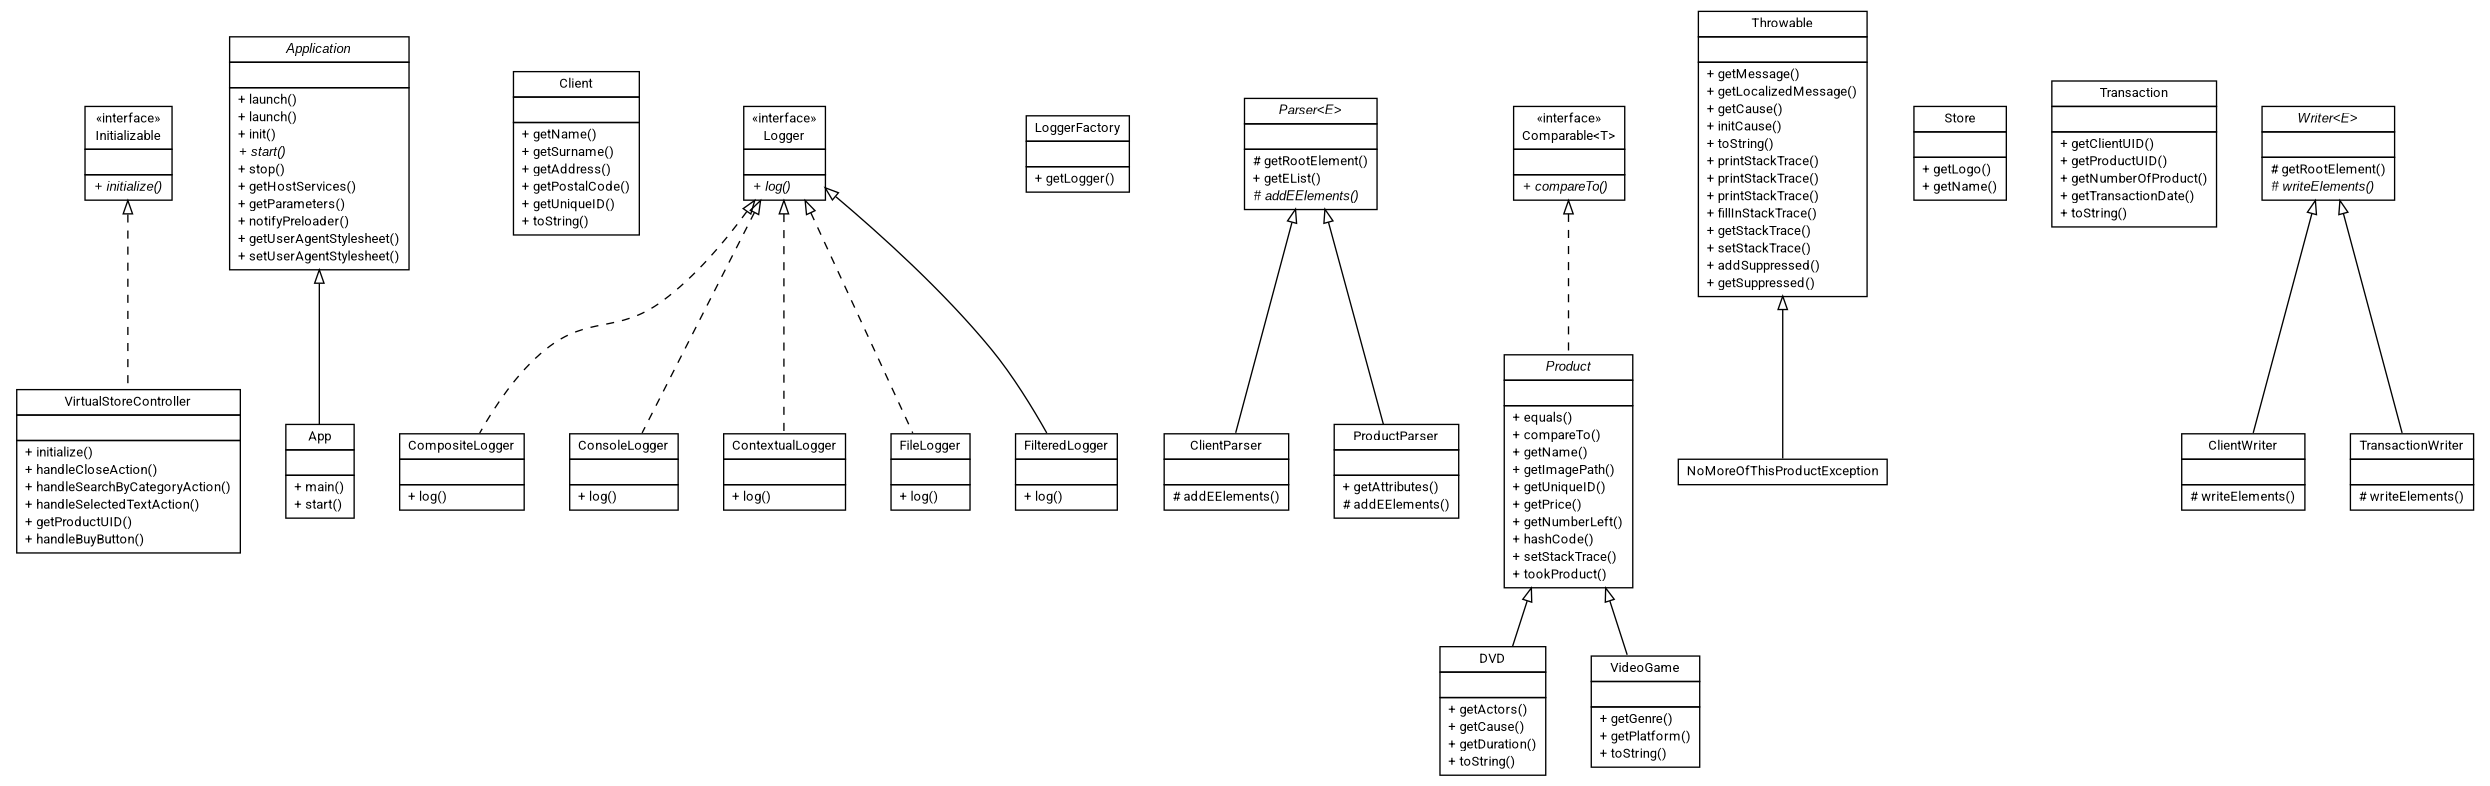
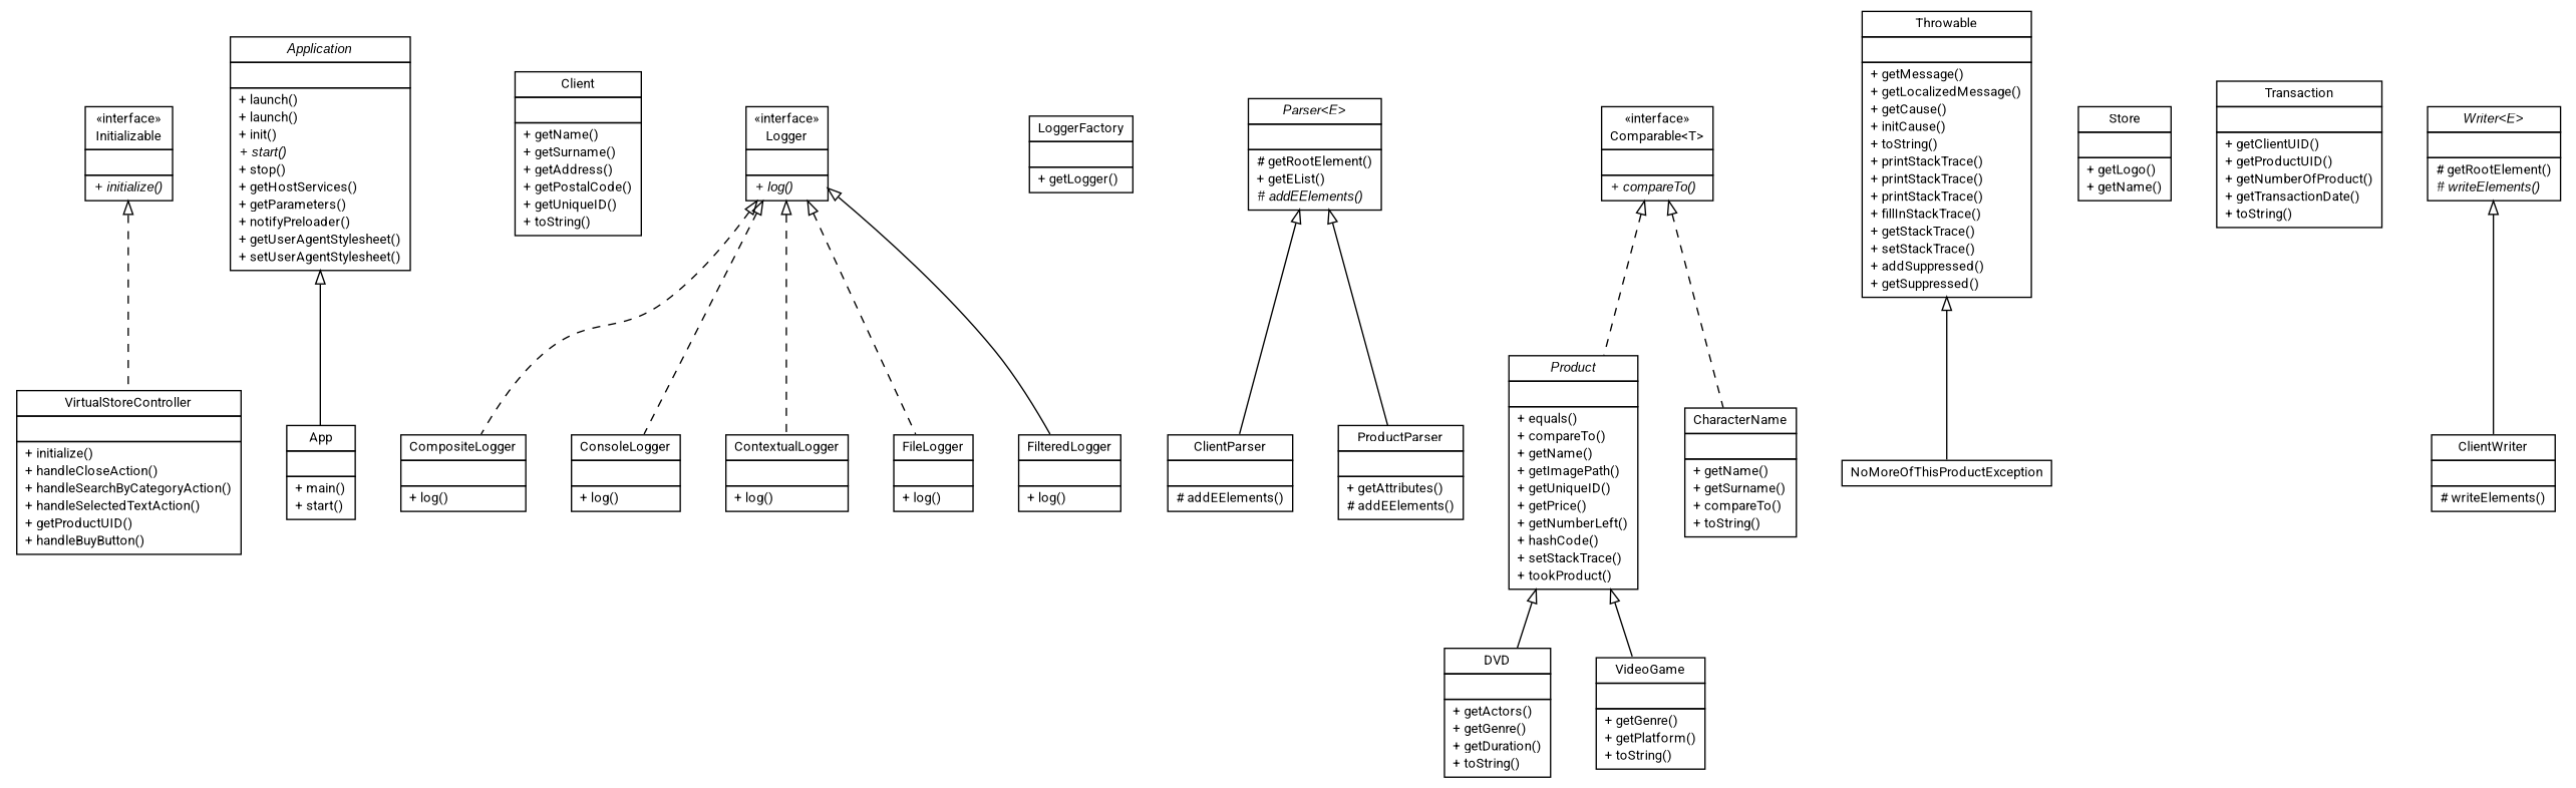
  digraph {
    fontname=Roboto
    nodesep=0.25
    ranksep=0.5
    node [fontcolor=black fontname=Roboto fontsize=10.0 shape=plaintext]
    edge [arrowtail=empty dir=back fontname=Roboto fontsize=10 headport=p labelfontname=arial labelfontsize=10 tailport=p]
    n1 [label=<<table title="store.business.gui.controller.VirtualStoreController" border="0" cellborder="1" cellspacing="0" cellpadding="2" port="p"> 		<tr><td><table border="0" cellspacing="0" cellpadding="1"> <tr><td align="center" balign="center"> VirtualStoreController </td></tr> 		</table></td></tr> 		<tr><td><table border="0" cellspacing="0" cellpadding="1"> <tr><td align="left" balign="left">  </td></tr> 		</table></td></tr> 		<tr><td><table border="0" cellspacing="0" cellpadding="1"> <tr><td align="left" balign="left"> + initialize() </td></tr> <tr><td align="left" balign="left"> + handleCloseAction() </td></tr> <tr><td align="left" balign="left"> + handleSearchByCategoryAction() </td></tr> <tr><td align="left" balign="left"> + handleSelectedTextAction() </td></tr> <tr><td align="left" balign="left"> + getProductUID() </td></tr> <tr><td align="left" balign="left"> + handleBuyButton() </td></tr> 		</table></td></tr> 		</table>>]
    n2 [label=<<table title="store.business.gui.view.VirtualStoreView" border="0" cellborder="1" cellspacing="0" cellpadding="2" port="p"> 		<tr><td><table border="0" cellspacing="0" cellpadding="1"> <tr><td align="center" balign="center"> App </td></tr> 		</table></td></tr> 		<tr><td><table border="0" cellspacing="0" cellpadding="1"> <tr><td align="left" balign="left">  </td></tr> 		</table></td></tr> 		<tr><td><table border="0" cellspacing="0" cellpadding="1"> <tr><td align="left" balign="left"> + main() </td></tr> <tr><td align="left" balign="left"> + start() </td></tr> 		</table></td></tr> 		</table>>]
    n3 [label=<<table title="store.business.util.client.Client" border="0" cellborder="1" cellspacing="0" cellpadding="2" port="p"> 		<tr><td><table border="0" cellspacing="0" cellpadding="1"> <tr><td align="center" balign="center"> Client </td></tr> 		</table></td></tr> 		<tr><td><table border="0" cellspacing="0" cellpadding="1"> <tr><td align="left" balign="left">  </td></tr> 		</table></td></tr> 		<tr><td><table border="0" cellspacing="0" cellpadding="1"> <tr><td align="left" balign="left"> + getName() </td></tr> <tr><td align="left" balign="left"> + getSurname() </td></tr> <tr><td align="left" balign="left"> + getAddress() </td></tr> <tr><td align="left" balign="left"> + getPostalCode() </td></tr> <tr><td align="left" balign="left"> + getUniqueID() </td></tr> <tr><td align="left" balign="left"> + toString() </td></tr> 		</table></td></tr> 		</table>>]
    n4 [label=<<table title="store.business.util.logger.CompositeLogger" border="0" cellborder="1" cellspacing="0" cellpadding="2" port="p"> 		<tr><td><table border="0" cellspacing="0" cellpadding="1"> <tr><td align="center" balign="center"> CompositeLogger </td></tr> 		</table></td></tr> 		<tr><td><table border="0" cellspacing="0" cellpadding="1"> <tr><td align="left" balign="left">  </td></tr> 		</table></td></tr> 		<tr><td><table border="0" cellspacing="0" cellpadding="1"> <tr><td align="left" balign="left"> + log() </td></tr> 		</table></td></tr> 		</table>>]
    n5 [label=<<table title="store.business.util.logger.ConsoleLogger" border="0" cellborder="1" cellspacing="0" cellpadding="2" port="p"> 		<tr><td><table border="0" cellspacing="0" cellpadding="1"> <tr><td align="center" balign="center"> ConsoleLogger </td></tr> 		</table></td></tr> 		<tr><td><table border="0" cellspacing="0" cellpadding="1"> <tr><td align="left" balign="left">  </td></tr> 		</table></td></tr> 		<tr><td><table border="0" cellspacing="0" cellpadding="1"> <tr><td align="left" balign="left"> + log() </td></tr> 		</table></td></tr> 		</table>>]
    n6 [label=<<table title="store.business.util.logger.ContextualLogger" border="0" cellborder="1" cellspacing="0" cellpadding="2" port="p"> 		<tr><td><table border="0" cellspacing="0" cellpadding="1"> <tr><td align="center" balign="center"> ContextualLogger </td></tr> 		</table></td></tr> 		<tr><td><table border="0" cellspacing="0" cellpadding="1"> <tr><td align="left" balign="left">  </td></tr> 		</table></td></tr> 		<tr><td><table border="0" cellspacing="0" cellpadding="1"> <tr><td align="left" balign="left"> + log() </td></tr> 		</table></td></tr> 		</table>>]
    n7 [label=<<table title="store.business.util.logger.FileLogger" border="0" cellborder="1" cellspacing="0" cellpadding="2" port="p"> 		<tr><td><table border="0" cellspacing="0" cellpadding="1"> <tr><td align="center" balign="center"> FileLogger </td></tr> 		</table></td></tr> 		<tr><td><table border="0" cellspacing="0" cellpadding="1"> <tr><td align="left" balign="left">  </td></tr> 		</table></td></tr> 		<tr><td><table border="0" cellspacing="0" cellpadding="1"> <tr><td align="left" balign="left"> + log() </td></tr> 		</table></td></tr> 		</table>>]
    n8 [label=<<table title="store.business.util.logger.FilteredLogger" border="0" cellborder="1" cellspacing="0" cellpadding="2" port="p"> 		<tr><td><table border="0" cellspacing="0" cellpadding="1"> <tr><td align="center" balign="center"> FilteredLogger </td></tr> 		</table></td></tr> 		<tr><td><table border="0" cellspacing="0" cellpadding="1"> <tr><td align="left" balign="left">  </td></tr> 		</table></td></tr> 		<tr><td><table border="0" cellspacing="0" cellpadding="1"> <tr><td align="left" balign="left"> + log() </td></tr> 		</table></td></tr> 		</table>>]
    n9 [label=<<table title="store.business.util.logger.Logger" border="0" cellborder="1" cellspacing="0" cellpadding="2" port="p"> 		<tr><td><table border="0" cellspacing="0" cellpadding="1"> <tr><td align="center" balign="center"> &#171;interface&#187; </td></tr> <tr><td align="center" balign="center"> Logger </td></tr> 		</table></td></tr> 		<tr><td><table border="0" cellspacing="0" cellpadding="1"> <tr><td align="left" balign="left">  </td></tr> 		</table></td></tr> 		<tr><td><table border="0" cellspacing="0" cellpadding="1"> <tr><td align="left" balign="left"><font face="arial italic" point-size="10.0"> + log() </font></td></tr> 		</table></td></tr> 		</table>>]
    n10 [label=<<table title="store.business.util.logger.LoggerFactory" border="0" cellborder="1" cellspacing="0" cellpadding="2" port="p"> 		<tr><td><table border="0" cellspacing="0" cellpadding="1"> <tr><td align="center" balign="center"> LoggerFactory </td></tr> 		</table></td></tr> 		<tr><td><table border="0" cellspacing="0" cellpadding="1"> <tr><td align="left" balign="left">  </td></tr> 		</table></td></tr> 		<tr><td><table border="0" cellspacing="0" cellpadding="1"> <tr><td align="left" balign="left"> + getLogger() </td></tr> 		</table></td></tr> 		</table>>]
    n11 [label=<<table title="store.business.util.parser.ClientParser" border="0" cellborder="1" cellspacing="0" cellpadding="2" port="p"> 		<tr><td><table border="0" cellspacing="0" cellpadding="1"> <tr><td align="center" balign="center"> ClientParser </td></tr> 		</table></td></tr> 		<tr><td><table border="0" cellspacing="0" cellpadding="1"> <tr><td align="left" balign="left">  </td></tr> 		</table></td></tr> 		<tr><td><table border="0" cellspacing="0" cellpadding="1"> <tr><td align="left" balign="left"> # addEElements() </td></tr> 		</table></td></tr> 		</table>>]
    n12 [label=<<table title="store.business.util.parser.Parser" border="0" cellborder="1" cellspacing="0" cellpadding="2" port="p"> 		<tr><td><table border="0" cellspacing="0" cellpadding="1"> <tr><td align="center" balign="center"><font face="arial italic"> Parser&lt;E&gt; </font></td></tr> 		</table></td></tr> 		<tr><td><table border="0" cellspacing="0" cellpadding="1"> <tr><td align="left" balign="left">  </td></tr> 		</table></td></tr> 		<tr><td><table border="0" cellspacing="0" cellpadding="1"> <tr><td align="left" balign="left"> # getRootElement() </td></tr> <tr><td align="left" balign="left"> + getEList() </td></tr> <tr><td align="left" balign="left"><font face="arial italic" point-size="10.0"> # addEElements() </font></td></tr> 		</table></td></tr> 		</table>>]
    n13 [label=<<table title="store.business.util.parser.ProductParser" border="0" cellborder="1" cellspacing="0" cellpadding="2" port="p"> 		<tr><td><table border="0" cellspacing="0" cellpadding="1"> <tr><td align="center" balign="center"> ProductParser </td></tr> 		</table></td></tr> 		<tr><td><table border="0" cellspacing="0" cellpadding="1"> <tr><td align="left" balign="left">  </td></tr> 		</table></td></tr> 		<tr><td><table border="0" cellspacing="0" cellpadding="1"> <tr><td align="left" balign="left"> + getAttributes() </td></tr> <tr><td align="left" balign="left"> # addEElements() </td></tr> 		</table></td></tr> 		</table>>]
-   n14 [label=<<table title="store.business.util.product.DVD" border="0" cellborder="1" cellspacing="0" cellpadding="2" port="p"> 		<tr><td><table border="0" cellspacing="0" cellpadding="1"> <tr><td align="center" balign="center"> DVD </td></tr> 		</table></td></tr> 		<tr><td><table border="0" cellspacing="0" cellpadding="1"> <tr><td align="left" balign="left">  </td></tr> 		</table></td></tr> 		<tr><td><table border="0" cellspacing="0" cellpadding="1"> <tr><td align="left" balign="left"> + getActors() </td></tr> <tr><td align="left" balign="left"> + getCause() </td></tr> <tr><td align="left" balign="left"> + getDuration() </td></tr> <tr><td align="left" balign="left"> + toString() </td></tr> 		</table></td></tr> 		</table>>]
+   n14 [label=<<table title="store.business.util.product.DVD" border="0" cellborder="1" cellspacing="0" cellpadding="2" port="p"> 		<tr><td><table border="0" cellspacing="0" cellpadding="1"> <tr><td align="center" balign="center"> DVD </td></tr> 		</table></td></tr> 		<tr><td><table border="0" cellspacing="0" cellpadding="1"> <tr><td align="left" balign="left">  </td></tr> 		</table></td></tr> 		<tr><td><table border="0" cellspacing="0" cellpadding="1"> <tr><td align="left" balign="left"> + getActors() </td></tr> <tr><td align="left" balign="left"> + getGenre() </td></tr> <tr><td align="left" balign="left"> + getDuration() </td></tr> <tr><td align="left" balign="left"> + toString() </td></tr> 		</table></td></tr> 		</table>>]
    n15 [label=<<table title="store.business.util.product.Product" border="0" cellborder="1" cellspacing="0" cellpadding="2" port="p"> 		<tr><td><table border="0" cellspacing="0" cellpadding="1"> <tr><td align="center" balign="center"><font face="arial italic"> Product </font></td></tr> 		</table></td></tr> 		<tr><td><table border="0" cellspacing="0" cellpadding="1"> <tr><td align="left" balign="left">  </td></tr> 		</table></td></tr> 		<tr><td><table border="0" cellspacing="0" cellpadding="1"> <tr><td align="left" balign="left"> + equals() </td></tr> <tr><td align="left" balign="left"> + compareTo() </td></tr> <tr><td align="left" balign="left"> + getName() </td></tr> <tr><td align="left" balign="left"> + getImagePath() </td></tr> <tr><td align="left" balign="left"> + getUniqueID() </td></tr> <tr><td align="left" balign="left"> + getPrice() </td></tr> <tr><td align="left" balign="left"> + getNumberLeft() </td></tr> <tr><td align="left" balign="left"> + hashCode() </td></tr> <tr><td align="left" balign="left"> + setStackTrace() </td></tr> <tr><td align="left" balign="left"> + tookProduct() </td></tr> 		</table></td></tr> 		</table>>]
    n16 [label=<<table title="store.business.util.product.VideoGame" border="0" cellborder="1" cellspacing="0" cellpadding="2" port="p"> 		<tr><td><table border="0" cellspacing="0" cellpadding="1"> <tr><td align="center" balign="center"> VideoGame </td></tr> 		</table></td></tr> 		<tr><td><table border="0" cellspacing="0" cellpadding="1"> <tr><td align="left" balign="left">  </td></tr> 		</table></td></tr> 		<tr><td><table border="0" cellspacing="0" cellpadding="1"> <tr><td align="left" balign="left"> + getGenre() </td></tr> <tr><td align="left" balign="left"> + getPlatform() </td></tr> <tr><td align="left" balign="left"> + toString() </td></tr> 		</table></td></tr> 		</table>>]
+   n17 [label=<<table title="store.business.util.product.description.CharacterName" border="0" cellborder="1" cellspacing="0" cellpadding="2" port="p"> 		<tr><td><table border="0" cellspacing="0" cellpadding="1"> <tr><td align="center" balign="center"> CharacterName </td></tr> 		</table></td></tr> 		<tr><td><table border="0" cellspacing="0" cellpadding="1"> <tr><td align="left" balign="left">  </td></tr> 		</table></td></tr> 		<tr><td><table border="0" cellspacing="0" cellpadding="1"> <tr><td align="left" balign="left"> + getName() </td></tr> <tr><td align="left" balign="left"> + getSurname() </td></tr> <tr><td align="left" balign="left"> + compareTo() </td></tr> <tr><td align="left" balign="left"> + toString() </td></tr> 		</table></td></tr> 		</table>>]
    n18 [label=<<table title="store.business.util.product.exception.NoMoreOfThisProductException" border="0" cellborder="1" cellspacing="0" cellpadding="2" port="p"> 		<tr><td><table border="0" cellspacing="0" cellpadding="1"> <tr><td align="center" balign="center"> NoMoreOfThisProductException </td></tr> 		</table></td></tr> 		</table>>]
    n19 [label=<<table title="store.business.util.store.Store" border="0" cellborder="1" cellspacing="0" cellpadding="2" port="p"> 		<tr><td><table border="0" cellspacing="0" cellpadding="1"> <tr><td align="center" balign="center"> Store </td></tr> 		</table></td></tr> 		<tr><td><table border="0" cellspacing="0" cellpadding="1"> <tr><td align="left" balign="left">  </td></tr> 		</table></td></tr> 		<tr><td><table border="0" cellspacing="0" cellpadding="1"> <tr><td align="left" balign="left"> + getLogo() </td></tr> <tr><td align="left" balign="left"> + getName() </td></tr> 		</table></td></tr> 		</table>>]
    n20 [label=<<table title="store.business.util.transaction.Transaction" border="0" cellborder="1" cellspacing="0" cellpadding="2" port="p"> 		<tr><td><table border="0" cellspacing="0" cellpadding="1"> <tr><td align="center" balign="center"> Transaction </td></tr> 		</table></td></tr> 		<tr><td><table border="0" cellspacing="0" cellpadding="1"> <tr><td align="left" balign="left">  </td></tr> 		</table></td></tr> 		<tr><td><table border="0" cellspacing="0" cellpadding="1"> <tr><td align="left" balign="left"> + getClientUID() </td></tr> <tr><td align="left" balign="left"> + getProductUID() </td></tr> <tr><td align="left" balign="left"> + getNumberOfProduct() </td></tr> <tr><td align="left" balign="left"> + getTransactionDate() </td></tr> <tr><td align="left" balign="left"> + toString() </td></tr> 		</table></td></tr> 		</table>>]
    n21 [label=<<table title="store.business.util.writer.ClientWriter" border="0" cellborder="1" cellspacing="0" cellpadding="2" port="p"> 		<tr><td><table border="0" cellspacing="0" cellpadding="1"> <tr><td align="center" balign="center"> ClientWriter </td></tr> 		</table></td></tr> 		<tr><td><table border="0" cellspacing="0" cellpadding="1"> <tr><td align="left" balign="left">  </td></tr> 		</table></td></tr> 		<tr><td><table border="0" cellspacing="0" cellpadding="1"> <tr><td align="left" balign="left"> # writeElements() </td></tr> 		</table></td></tr> 		</table>>]
-   n22 [label=<<table title="store.business.util.writer.TransactionWriter" border="0" cellborder="1" cellspacing="0" cellpadding="2" port="p"> 		<tr><td><table border="0" cellspacing="0" cellpadding="1"> <tr><td align="center" balign="center"> TransactionWriter </td></tr> 		</table></td></tr> 		<tr><td><table border="0" cellspacing="0" cellpadding="1"> <tr><td align="left" balign="left">  </td></tr> 		</table></td></tr> 		<tr><td><table border="0" cellspacing="0" cellpadding="1"> <tr><td align="left" balign="left"> # writeElements() </td></tr> 		</table></td></tr> 		</table>>]
    n23 [label=<<table title="store.business.util.writer.Writer" border="0" cellborder="1" cellspacing="0" cellpadding="2" port="p"> 		<tr><td><table border="0" cellspacing="0" cellpadding="1"> <tr><td align="center" balign="center"><font face="arial italic"> Writer&lt;E&gt; </font></td></tr> 		</table></td></tr> 		<tr><td><table border="0" cellspacing="0" cellpadding="1"> <tr><td align="left" balign="left">  </td></tr> 		</table></td></tr> 		<tr><td><table border="0" cellspacing="0" cellpadding="1"> <tr><td align="left" balign="left"> # getRootElement() </td></tr> <tr><td align="left" balign="left"><font face="arial italic" point-size="10.0"> # writeElements() </font></td></tr> 		</table></td></tr> 		</table>>]
    n24 [label=<<table title="javafx.fxml.Initializable" border="0" cellborder="1" cellspacing="0" cellpadding="2" port="p" href="http://docs.oracle.com/javase/7/docs/api/javafx/fxml/Initializable.html" target="_parent"> 		<tr><td><table border="0" cellspacing="0" cellpadding="1"> <tr><td align="center" balign="center"> &#171;interface&#187; </td></tr> <tr><td align="center" balign="center"> Initializable </td></tr> 		</table></td></tr> 		<tr><td><table border="0" cellspacing="0" cellpadding="1"> <tr><td align="left" balign="left">  </td></tr> 		</table></td></tr> 		<tr><td><table border="0" cellspacing="0" cellpadding="1"> <tr><td align="left" balign="left"><font face="arial italic" point-size="10.0"> + initialize() </font></td></tr> 		</table></td></tr> 		</table>>]
    n25 [label=<<table title="javafx.application.Application" border="0" cellborder="1" cellspacing="0" cellpadding="2" port="p" href="http://docs.oracle.com/javase/7/docs/api/javafx/application/Application.html" target="_parent"> 		<tr><td><table border="0" cellspacing="0" cellpadding="1"> <tr><td align="center" balign="center"><font face="arial italic"> Application </font></td></tr> 		</table></td></tr> 		<tr><td><table border="0" cellspacing="0" cellpadding="1"> <tr><td align="left" balign="left">  </td></tr> 		</table></td></tr> 		<tr><td><table border="0" cellspacing="0" cellpadding="1"> <tr><td align="left" balign="left"> + launch() </td></tr> <tr><td align="left" balign="left"> + launch() </td></tr> <tr><td align="left" balign="left"> + init() </td></tr> <tr><td align="left" balign="left"><font face="arial italic" point-size="10.0"> + start() </font></td></tr> <tr><td align="left" balign="left"> + stop() </td></tr> <tr><td align="left" balign="left"> + getHostServices() </td></tr> <tr><td align="left" balign="left"> + getParameters() </td></tr> <tr><td align="left" balign="left"> + notifyPreloader() </td></tr> <tr><td align="left" balign="left"> + getUserAgentStylesheet() </td></tr> <tr><td align="left" balign="left"> + setUserAgentStylesheet() </td></tr> 		</table></td></tr> 		</table>>]
    n26 [label=<<table title="java.lang.Comparable" border="0" cellborder="1" cellspacing="0" cellpadding="2" port="p" href="http://docs.oracle.com/javase/7/docs/api/java/lang/Comparable.html" target="_parent"> 		<tr><td><table border="0" cellspacing="0" cellpadding="1"> <tr><td align="center" balign="center"> &#171;interface&#187; </td></tr> <tr><td align="center" balign="center"> Comparable&lt;T&gt; </td></tr> 		</table></td></tr> 		<tr><td><table border="0" cellspacing="0" cellpadding="1"> <tr><td align="left" balign="left">  </td></tr> 		</table></td></tr> 		<tr><td><table border="0" cellspacing="0" cellpadding="1"> <tr><td align="left" balign="left"><font face="arial italic" point-size="10.0"> + compareTo() </font></td></tr> 		</table></td></tr> 		</table>>]
    n27 [label=<<table title="java.lang.Throwable" border="0" cellborder="1" cellspacing="0" cellpadding="2" port="p" href="http://docs.oracle.com/javase/7/docs/api/java/lang/Throwable.html" target="_parent"> 		<tr><td><table border="0" cellspacing="0" cellpadding="1"> <tr><td align="center" balign="center"> Throwable </td></tr> 		</table></td></tr> 		<tr><td><table border="0" cellspacing="0" cellpadding="1"> <tr><td align="left" balign="left">  </td></tr> 		</table></td></tr> 		<tr><td><table border="0" cellspacing="0" cellpadding="1"> <tr><td align="left" balign="left"> + getMessage() </td></tr> <tr><td align="left" balign="left"> + getLocalizedMessage() </td></tr> <tr><td align="left" balign="left"> + getCause() </td></tr> <tr><td align="left" balign="left"> + initCause() </td></tr> <tr><td align="left" balign="left"> + toString() </td></tr> <tr><td align="left" balign="left"> + printStackTrace() </td></tr> <tr><td align="left" balign="left"> + printStackTrace() </td></tr> <tr><td align="left" balign="left"> + printStackTrace() </td></tr> <tr><td align="left" balign="left"> + fillInStackTrace() </td></tr> <tr><td align="left" balign="left"> + getStackTrace() </td></tr> <tr><td align="left" balign="left"> + setStackTrace() </td></tr> <tr><td align="left" balign="left"> + addSuppressed() </td></tr> <tr><td align="left" balign="left"> + getSuppressed() </td></tr> 		</table></td></tr> 		</table>>]
    n9 -> n4 [style=dashed]
    n9 -> n5 [style=dashed]
    n9 -> n6 [style=dashed]
    n9 -> n7 [style=dashed]
    n9 -> n8 [style=solid]
    n12 -> n11
    n12 -> n13
    n15 -> n14
    n15 -> n16
    n23 -> n21
-   n23 -> n22
    n24 -> n1 [style=dashed]
    n25 -> n2
    n26 -> n15 [style=dashed]
+   n26 -> n17 [style=dashed]
    n27 -> n18
  }
